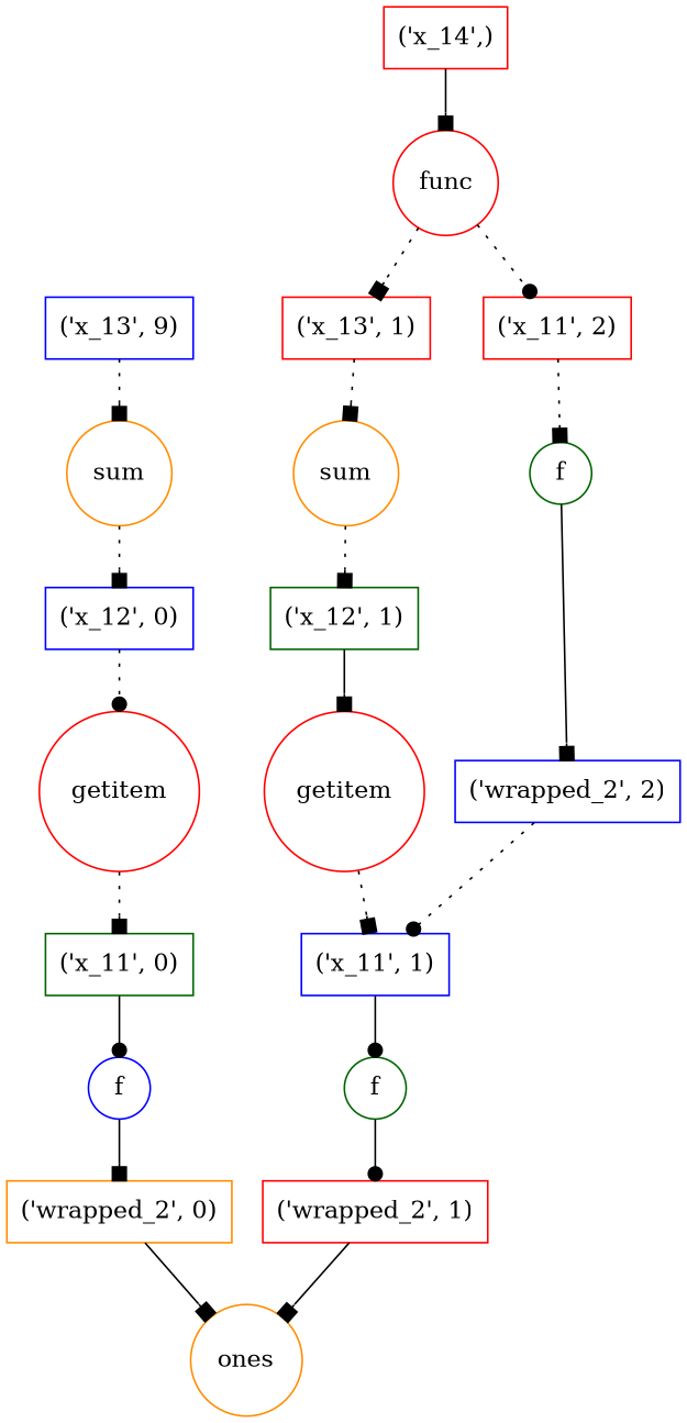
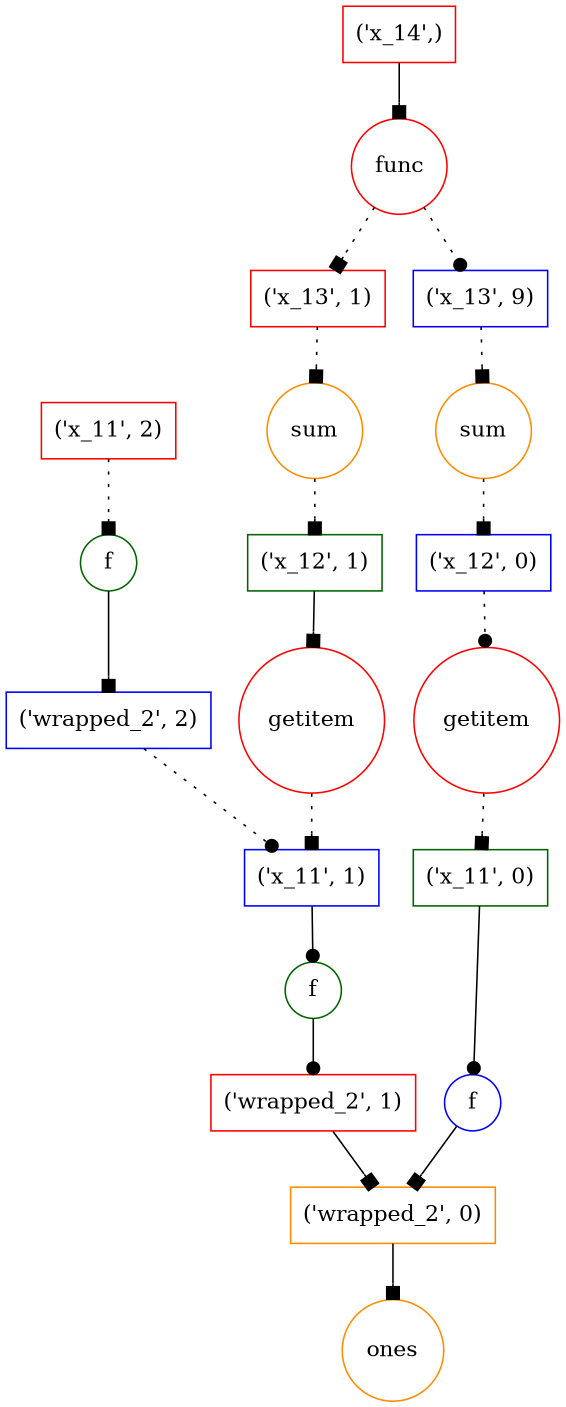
  strict digraph {
    node [color=red shape=box]
    edge [arrowhead=box style=dotted]
    n1 [color=darkorange label=ones shape=circle]
    n2 [color=darkgreen label="('x_11', 0)"]
    n3 [color=blue label=f shape=circle]
    n4 [color=darkorange label="('wrapped_2', 0)"]
    n5 [label=func shape=circle]
    n6 [color=blue label="('x_13', 9)"]
    n7 [label="('x_13', 1)"]
    n8 [color=darkorange label=sum shape=circle]
    n9 [color=darkorange label=sum shape=circle]
    n10 [color=blue label="('x_11', 1)"]
    n11 [color=darkgreen label=f shape=circle]
    n12 [label="('wrapped_2', 1)"]
    n13 [color=darkgreen label=f shape=circle]
    n14 [color=blue label="('wrapped_2', 2)"]
    "('x_11', 2)"
    n16 [label=getitem shape=circle]
    n17 [color=blue label="('x_12', 0)"]
    n18 [label=getitem shape=circle]
    n19 [color=darkgreen label="('x_12', 1)"]
    "('x_14',)"
    n2 -> n3 [arrowhead=dot style=solid]
    n3 -> n4 [style=solid]
    n4 -> n1 [style=solid]
-   n5 -> "('x_11', 2)" [arrowhead=dot]
+   n5 -> n6 [arrowhead=dot]
    n5 -> n7
    n6 -> n8
    n7 -> n9
    n8 -> n17
    n9 -> n19
    n10 -> n11 [arrowhead=dot style=solid]
    n11 -> n12 [arrowhead=dot style=solid]
-   n12 -> n1 [style=solid]
+   n12 -> n4 [style=solid]
    n13 -> n14 [style=solid]
    n14 -> n10 [arrowhead=dot]
    "('x_11', 2)" -> n13
    n16 -> n10
    n17 -> n18 [arrowhead=dot]
    n18 -> n2
    n19 -> n16 [style=solid]
    "('x_14',)" -> n5 [style=solid]
  }
